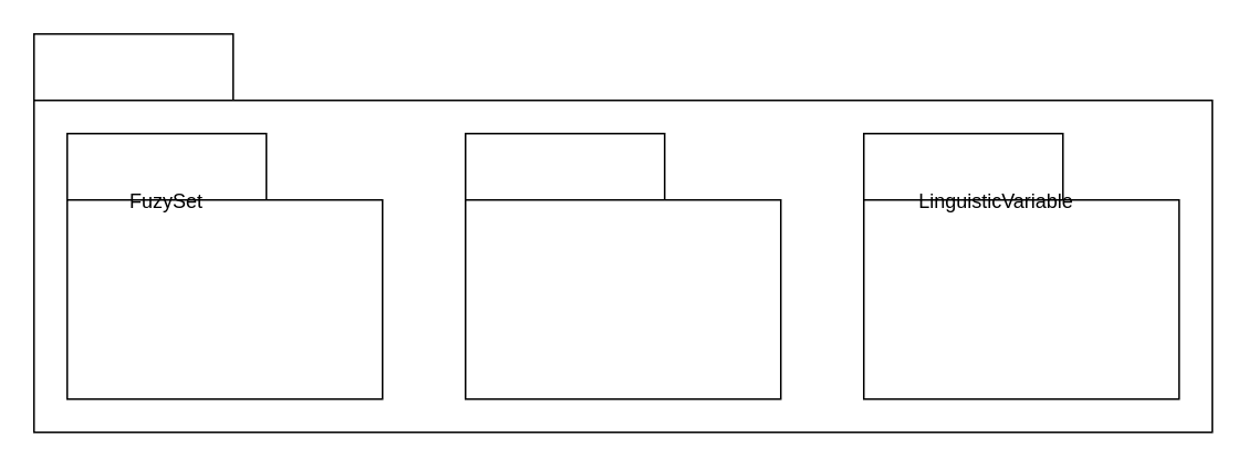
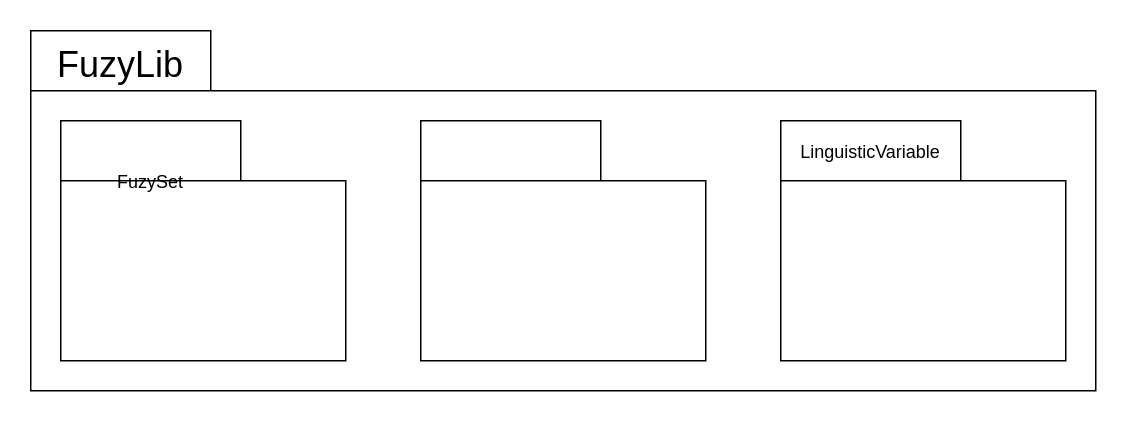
  <mxCell id="0" />
  <mxCell id="1" parent="0" />
  <mxCell id="2" value="" style="shape=folder;fontStyle=1;spacingTop=10;tabWidth=120;tabHeight=40;tabPosition=left;html=1;whiteSpace=wrap;" parent="1" vertex="1"><mxGeometry x="20" y="20" width="710" height="240" as="geometry" /></mxCell>
  <mxCell id="3" value="" style="shape=folder;fontStyle=1;spacingTop=10;tabWidth=120;tabHeight=40;tabPosition=left;html=1;whiteSpace=wrap;" parent="1" vertex="1"><mxGeometry x="280" y="80" width="190" height="160" as="geometry" /></mxCell>
+ <mxCell id="4" value="FuzyLib" style="text;strokeColor=none;fillColor=none;fontSize=24;fontStyle=0;verticalAlign=middle;align=center;" parent="1" vertex="1"><mxGeometry x="30" y="20" width="100" height="40" as="geometry" /></mxCell>
  <mxCell id="5" value="" style="shape=folder;fontStyle=1;spacingTop=10;tabWidth=120;tabHeight=40;tabPosition=left;html=1;whiteSpace=wrap;" parent="1" vertex="1"><mxGeometry x="40" y="80" width="190" height="160" as="geometry" /></mxCell>
  <mxCell id="6" value="FuzySet" style="text;strokeColor=none;fillColor=none;fontSize=12;fontStyle=0;verticalAlign=middle;align=center;" parent="1" vertex="1"><mxGeometry x="50" y="100" width="100" height="40" as="geometry" /></mxCell>
  <mxCell id="7" value="" style="shape=folder;fontStyle=1;spacingTop=10;tabWidth=120;tabHeight=40;tabPosition=left;html=1;whiteSpace=wrap;" parent="1" vertex="1"><mxGeometry x="520" y="80" width="190" height="160" as="geometry" /></mxCell>
- <mxCell id="8" value="LinguisticVariable" style="text;strokeColor=none;fillColor=none;fontSize=12;fontStyle=0;verticalAlign=middle;align=center;" parent="1" vertex="1"><mxGeometry x="550" y="100" width="100" height="40" as="geometry" /></mxCell>
+ <mxCell id="8" value="LinguisticVariable" style="text;strokeColor=none;fillColor=none;fontSize=12;fontStyle=0;verticalAlign=middle;align=center;" parent="1" vertex="1"><mxGeometry x="530" y="80" width="100" height="40" as="geometry" /></mxCell>
